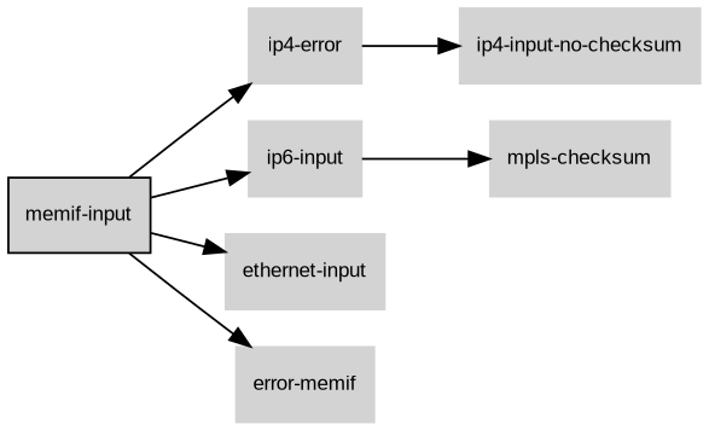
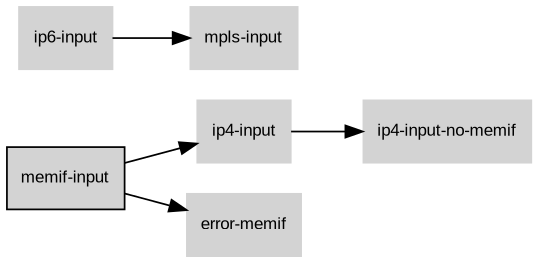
  digraph {
    fontname="Liberation Sans"
    rankdir=LR
    node [color=lightgray fillcolor=lightgray fontcolor=black fontname="Liberation Sans" fontsize=10 shape=box style=filled]
    edge [fontname="Liberation Sans" fontsize=8]
    "memif-input" [color=black]
-   "ip4-input" [label="ip4-error"]
+   "ip4-input"
    "ip6-input"
-   "ethernet-input"
    n5 [label="error-memif"]
-   "ip4-input-no-checksum"
-   "mpls-input" [label="mpls-checksum"]
+   "ip4-input-no-checksum" [label="ip4-input-no-memif"]
+   "mpls-input"
    "memif-input" -> "ip4-input"
-   "memif-input" -> "ip6-input"
-   "memif-input" -> "ethernet-input"
    "memif-input" -> n5
    "ip4-input" -> "ip4-input-no-checksum"
    "ip6-input" -> "mpls-input"
  }
